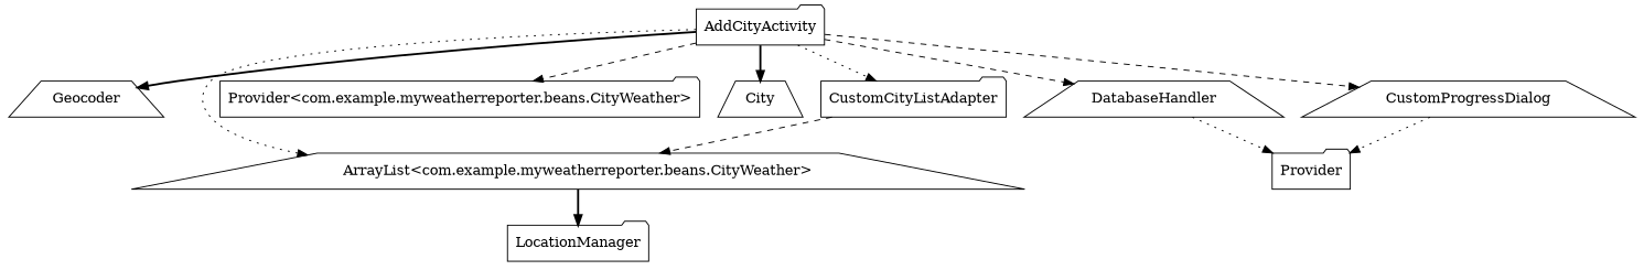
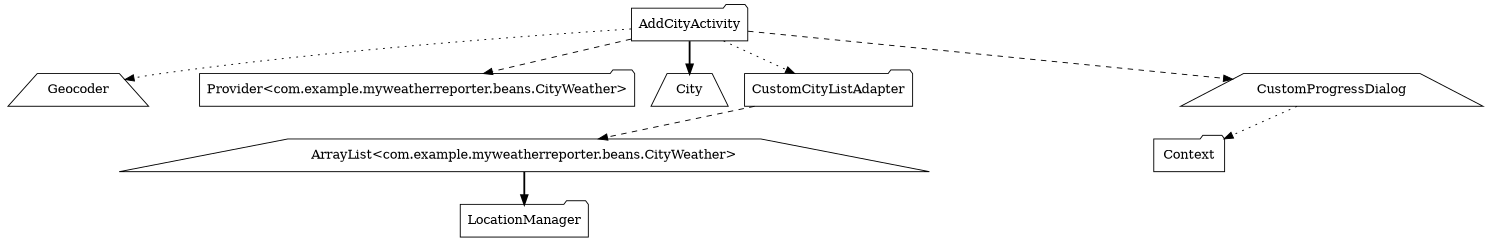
  digraph {
    concentrate=true
    node [shape=trapezium]
    edge [style=dotted]
    Geocoder
    AddCityActivity [shape=folder]
    n3 [label="ArrayList<com.example.myweatherreporter.beans.CityWeather>"]
    n4 [label="Provider<com.example.myweatherreporter.beans.CityWeather>" shape=folder]
    City
-   DatabaseHandler
    CustomProgressDialog
    CustomCityListAdapter [shape=folder]
    LocationManager [shape=folder]
-   Context [shape=folder label=Provider]
-   AddCityActivity -> Geocoder [style=bold]
-   AddCityActivity -> n3
+   Context [shape=folder]
+   AddCityActivity -> Geocoder
    AddCityActivity -> n4 [style=dashed]
    AddCityActivity -> City [style=bold]
-   AddCityActivity -> DatabaseHandler [style=dashed]
    AddCityActivity -> CustomProgressDialog [style=dashed]
    AddCityActivity -> CustomCityListAdapter
    n3 -> LocationManager [style=bold]
-   DatabaseHandler -> Context
    CustomProgressDialog -> Context
    CustomCityListAdapter -> n3 [style=dashed]
  }
